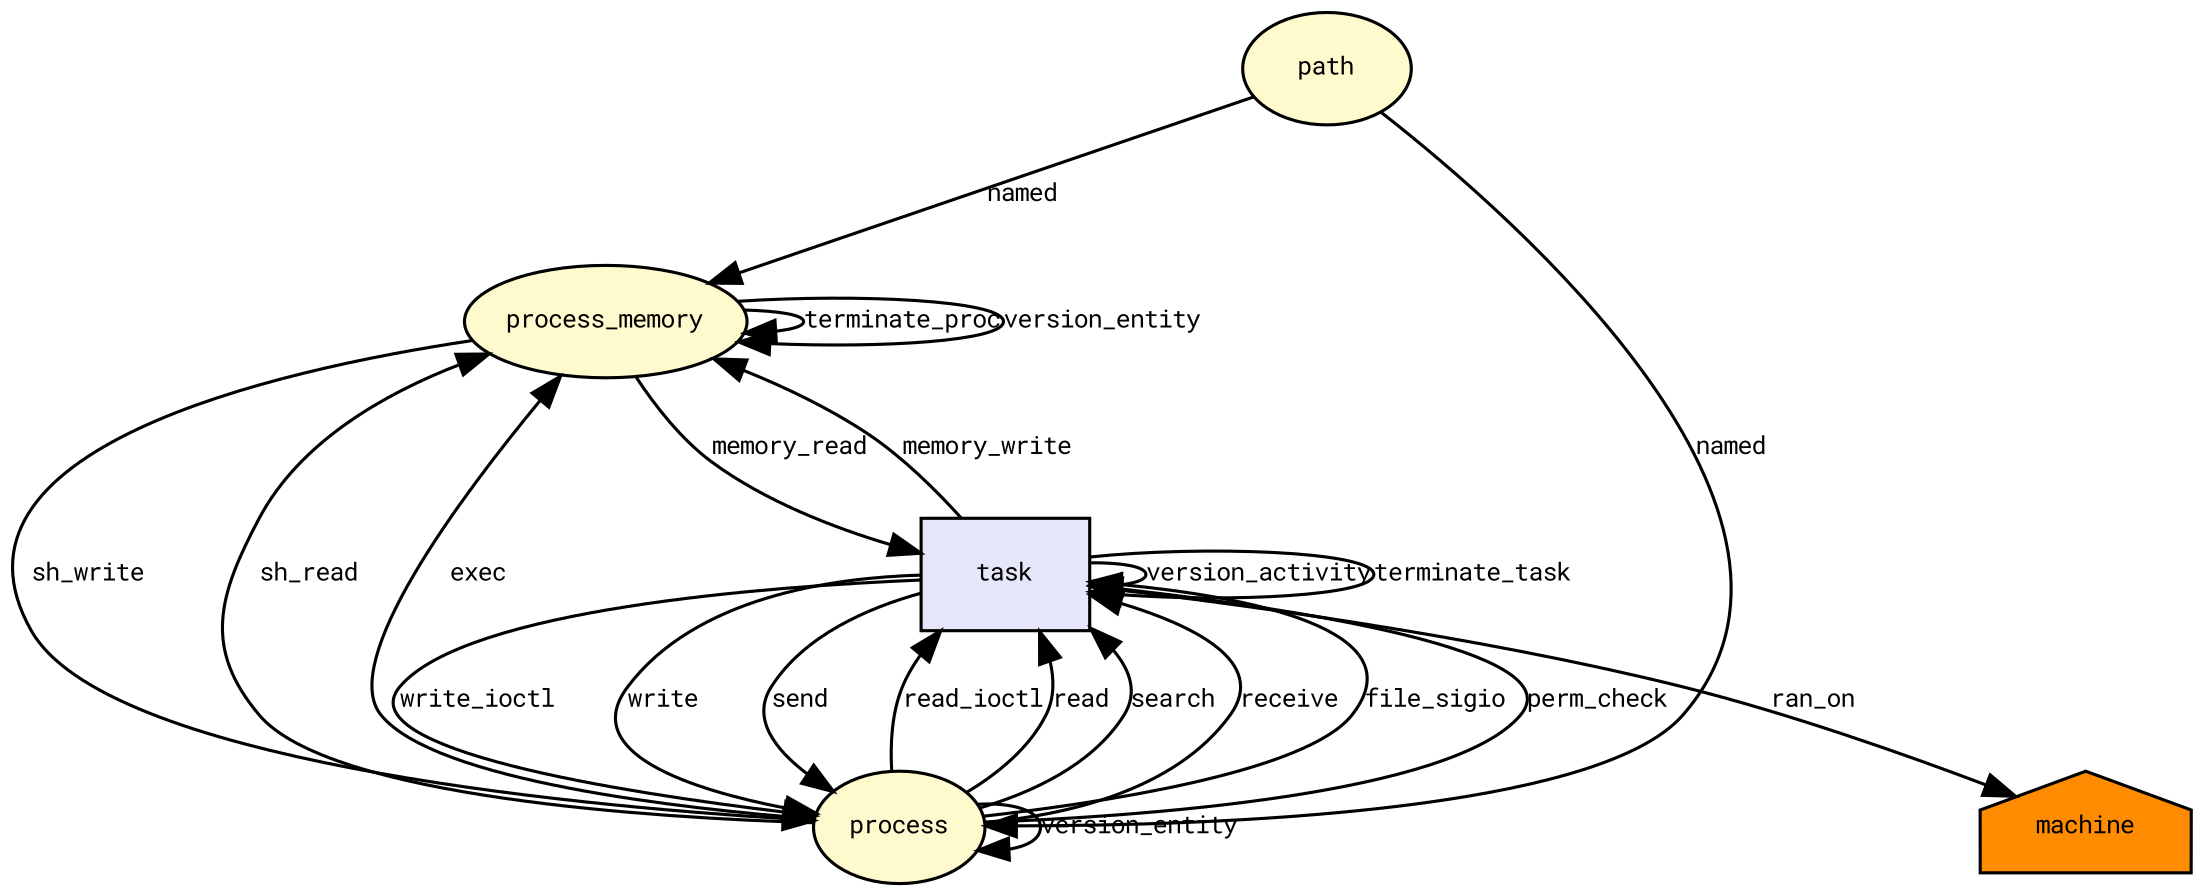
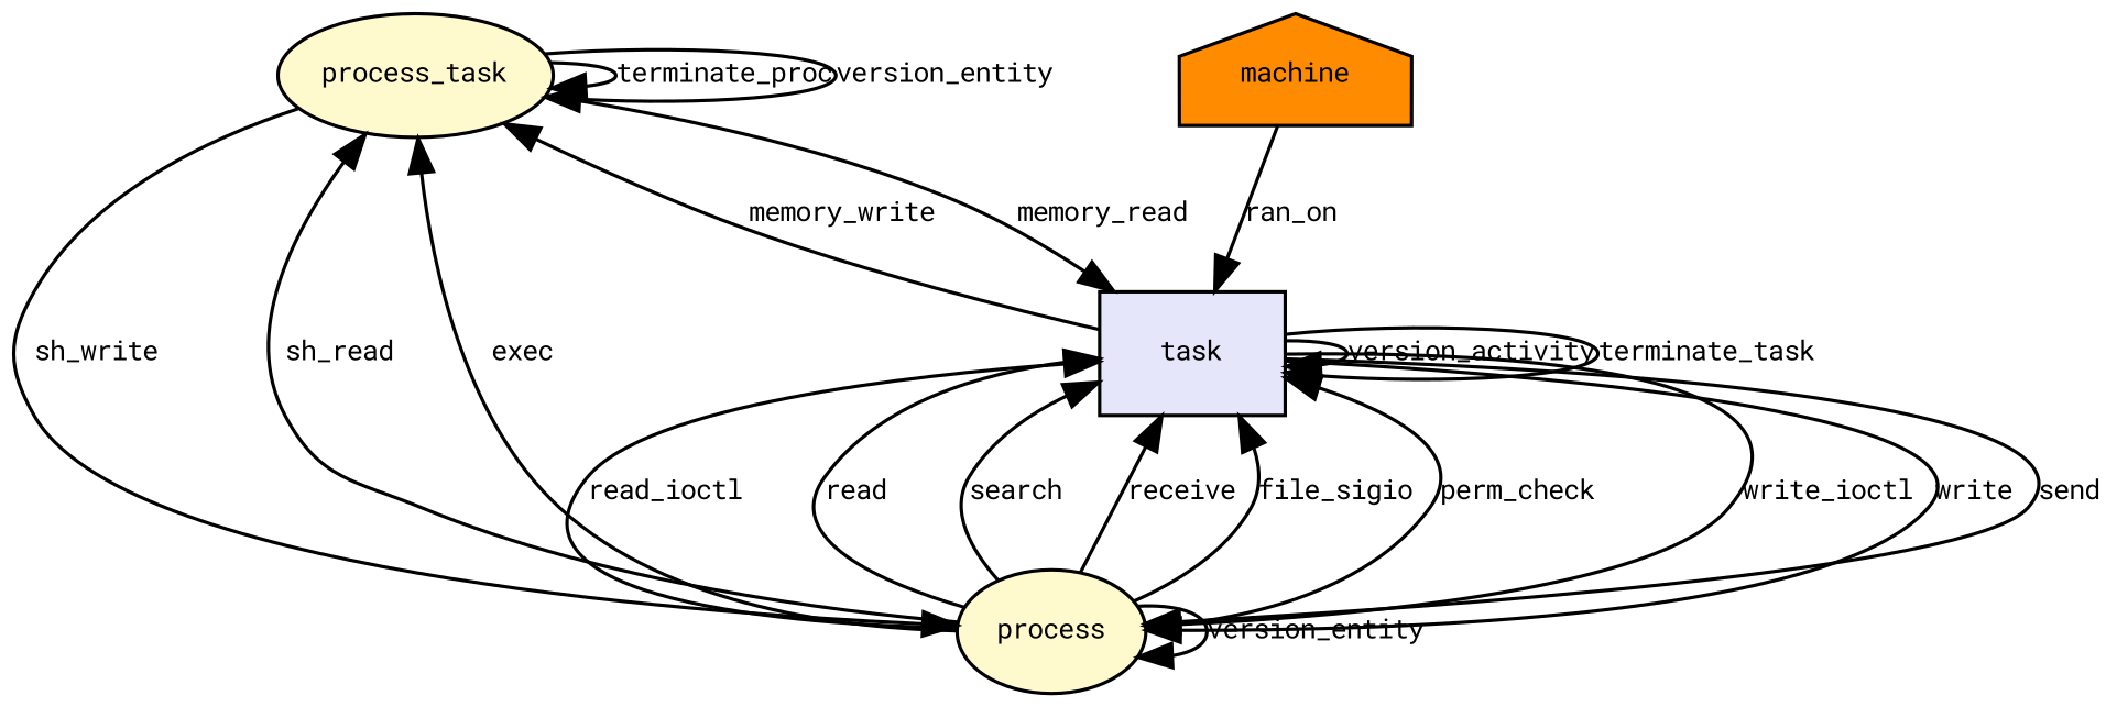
  digraph {
    fontname="Roboto Mono"
    node [fillcolor="#fffacd" fontname="Roboto Mono" fontsize=8 shape=ellipse style=filled]
    edge [fontname="Roboto Mono" fontsize=8]
-   n1 [label=process_memory]
+   n1 [label=process_task]
    n2 [fillcolor="#e6e6fa" label=task shape=rectangle]
    n3 [label=process]
-   n4 [label=path]
    n5 [fillcolor="#ff8c00" label=machine shape=house]
    n1 -> n1 [label=terminate_proc]
    n1 -> n1 [label=version_entity]
    n1 -> n2 [label=memory_read]
    n1 -> n3 [label=sh_write]
    n2 -> n1 [label=memory_write]
    n2 -> n2 [label=version_activity]
    n2 -> n2 [label=terminate_task]
    n2 -> n3 [label=write_ioctl]
    n2 -> n3 [label=write]
    n2 -> n3 [label=send]
    n3 -> n1 [label=sh_read]
    n3 -> n1 [label=exec]
    n3 -> n2 [label=read_ioctl]
    n3 -> n2 [label=read]
    n3 -> n2 [label=search]
    n3 -> n2 [label=receive]
    n3 -> n2 [label=file_sigio]
    n3 -> n2 [label=perm_check]
    n3 -> n3 [label=version_entity]
-   n4 -> n1 [label=named]
-   n4 -> n3 [label=named]
-   n2 -> n5 [label=ran_on]
+   n5 -> n2 [label=ran_on]
  }
